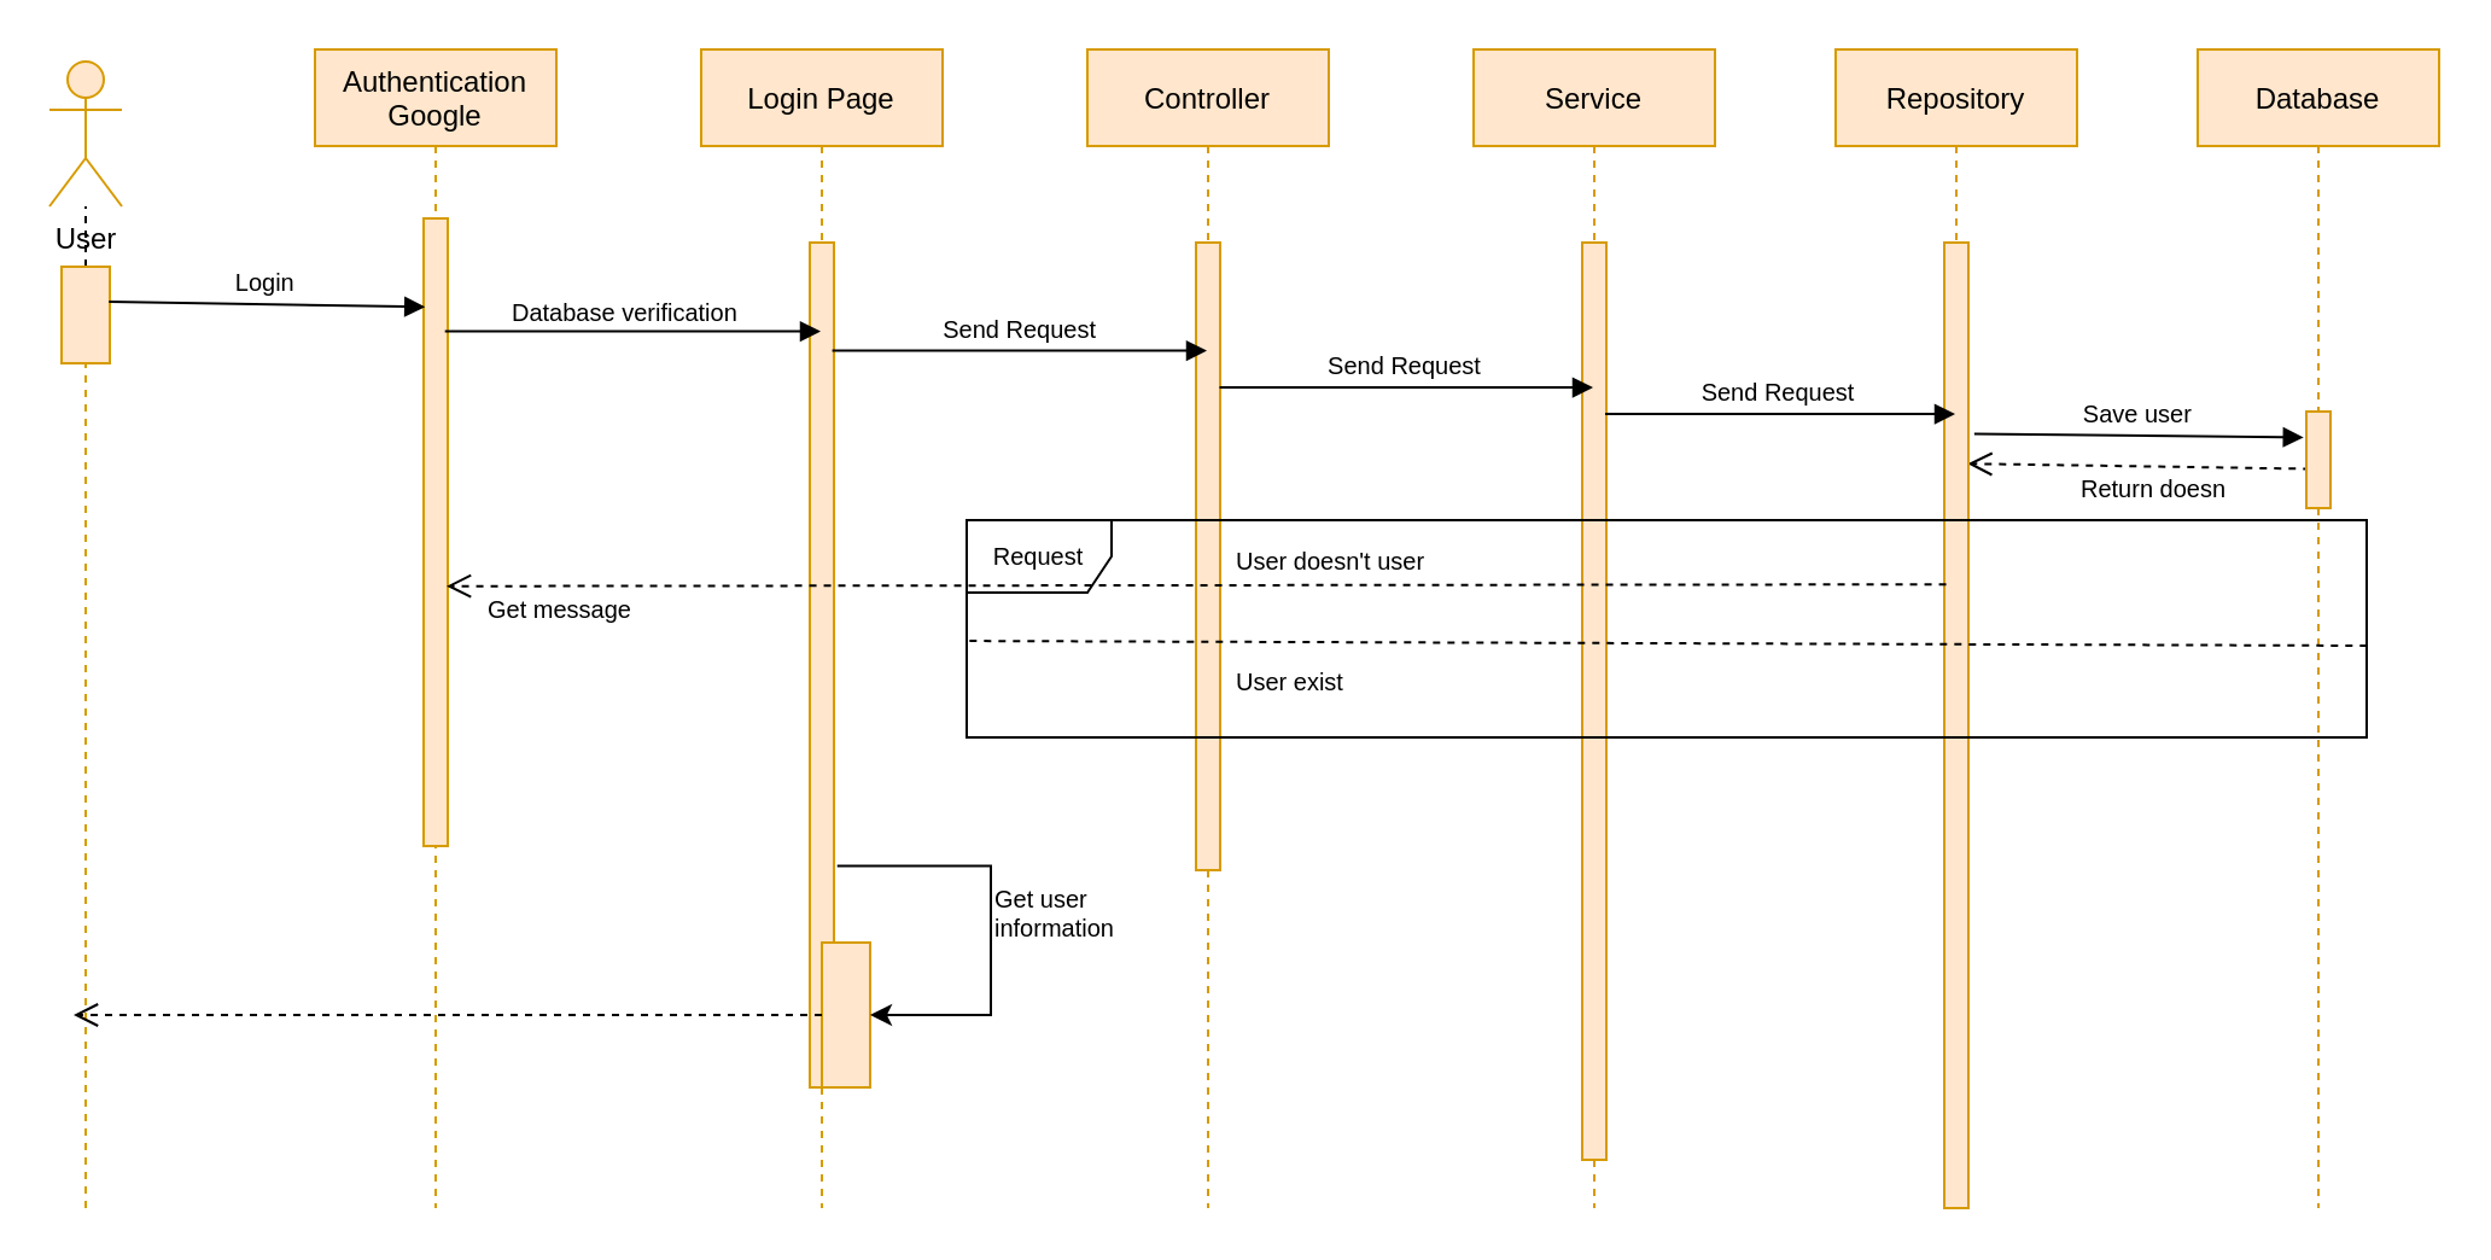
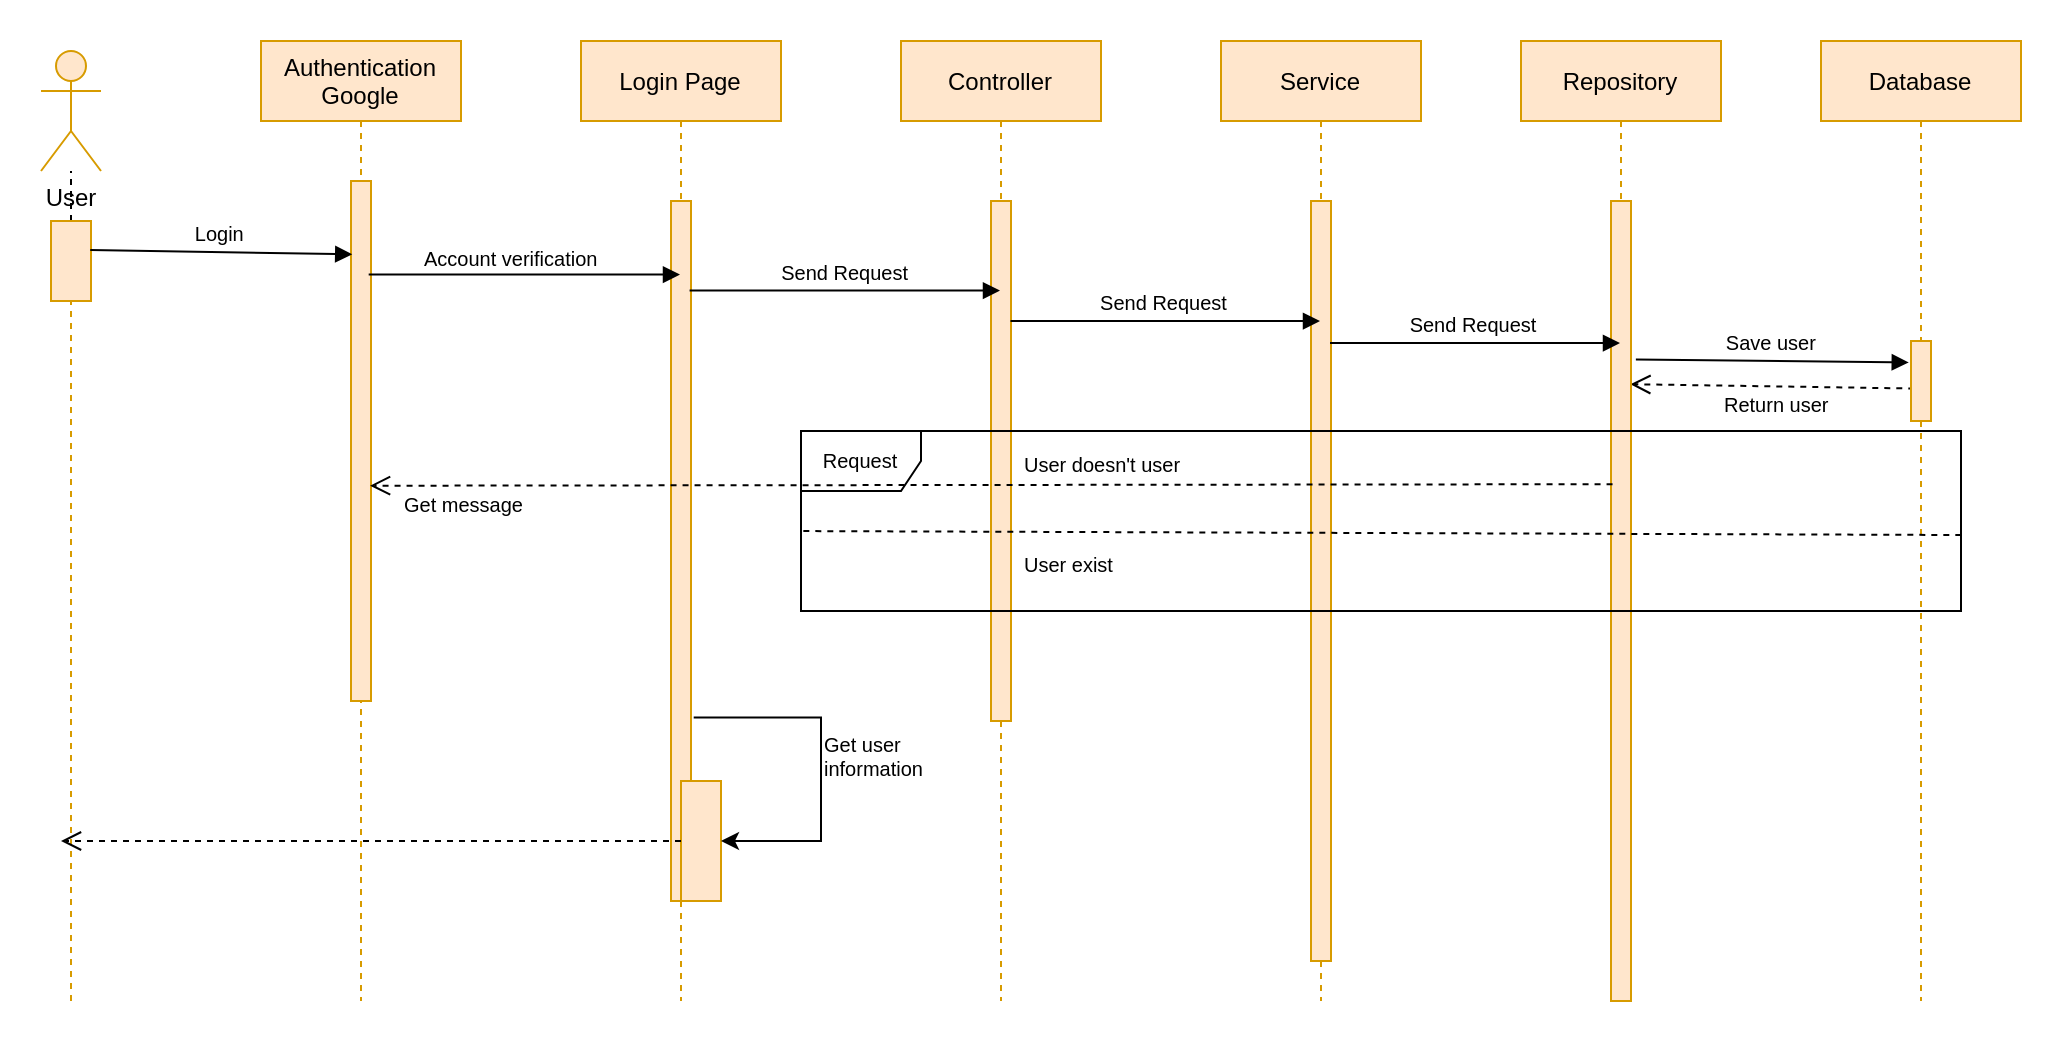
  <mxCell id="0" />
  <mxCell id="1" parent="0" />
  <mxCell id="2" value="Authentication&#10;Google" style="shape=umlLifeline;perimeter=lifelinePerimeter;container=1;collapsible=0;recursiveResize=0;rounded=0;shadow=0;strokeWidth=1;fillColor=#ffe6cc;strokeColor=#d79b00;" parent="1" vertex="1"><mxGeometry x="130" y="20" width="100" height="480" as="geometry" /></mxCell>
  <mxCell id="3" value="" style="points=[];perimeter=orthogonalPerimeter;rounded=0;shadow=0;strokeWidth=1;fillColor=#ffe6cc;strokeColor=#d79b00;" parent="2" vertex="1"><mxGeometry x="45" y="70" width="10" height="260" as="geometry" /></mxCell>
  <mxCell id="4" value="Login Page" style="shape=umlLifeline;perimeter=lifelinePerimeter;container=1;collapsible=0;recursiveResize=0;rounded=0;shadow=0;strokeWidth=1;fillColor=#ffe6cc;strokeColor=#d79b00;" parent="1" vertex="1"><mxGeometry x="290" y="20" width="100" height="480" as="geometry" /></mxCell>
  <mxCell id="5" value="" style="points=[];perimeter=orthogonalPerimeter;rounded=0;shadow=0;strokeWidth=1;fillColor=#ffe6cc;strokeColor=#d79b00;" parent="4" vertex="1"><mxGeometry x="45" y="80" width="10" height="350" as="geometry" /></mxCell>
  <mxCell id="6" value="" style="verticalAlign=bottom;endArrow=open;dashed=1;endSize=8;shadow=0;strokeWidth=1;entryX=0.969;entryY=0.229;entryDx=0;entryDy=0;entryPerimeter=0;exitX=0.164;exitY=0.594;exitDx=0;exitDy=0;exitPerimeter=0;" parent="1" source="17" target="19" edge="1"><mxGeometry relative="1" as="geometry"><mxPoint x="720" y="360" as="targetPoint" /><mxPoint x="870" y="360" as="sourcePoint" /></mxGeometry></mxCell>
  <mxCell id="7" value="" style="verticalAlign=bottom;endArrow=block;shadow=0;strokeWidth=1;exitX=0.884;exitY=0.18;exitDx=0;exitDy=0;exitPerimeter=0;fontSize=10;" parent="1" source="3" target="4" edge="1"><mxGeometry relative="1" as="geometry"><mxPoint x="445" y="110" as="sourcePoint" /></mxGeometry></mxCell>
  <mxCell id="8" value="User" style="shape=umlActor;verticalLabelPosition=bottom;verticalAlign=top;html=1;outlineConnect=0;fillColor=#ffe6cc;strokeColor=#d79b00;" parent="1" vertex="1"><mxGeometry x="20" y="25" width="30" height="60" as="geometry" /></mxCell>
  <mxCell id="9" value="" style="endArrow=none;dashed=1;html=1;" parent="1" source="10" target="8" edge="1"><mxGeometry width="50" height="50" relative="1" as="geometry"><mxPoint x="35" y="500" as="sourcePoint" /><mxPoint x="40" y="100" as="targetPoint" /></mxGeometry></mxCell>
  <mxCell id="10" value="" style="rounded=0;whiteSpace=wrap;html=1;fillColor=#ffe6cc;strokeColor=#d79b00;" parent="1" vertex="1"><mxGeometry x="25" y="110" width="20" height="40" as="geometry" /></mxCell>
  <mxCell id="11" value="" style="endArrow=none;dashed=1;html=1;fillColor=#ffe6cc;strokeColor=#d79b00;" parent="1" target="10" edge="1"><mxGeometry width="50" height="50" relative="1" as="geometry"><mxPoint x="35" y="500" as="sourcePoint" /><mxPoint x="35" y="70" as="targetPoint" /></mxGeometry></mxCell>
  <mxCell id="12" value="Controller" style="shape=umlLifeline;perimeter=lifelinePerimeter;container=1;collapsible=0;recursiveResize=0;rounded=0;shadow=0;strokeWidth=1;fillColor=#ffe6cc;strokeColor=#d79b00;" parent="1" vertex="1"><mxGeometry x="450" y="20" width="100" height="480" as="geometry" /></mxCell>
  <mxCell id="13" value="" style="points=[];perimeter=orthogonalPerimeter;rounded=0;shadow=0;strokeWidth=1;fillColor=#ffe6cc;strokeColor=#d79b00;" parent="12" vertex="1"><mxGeometry x="45" y="80" width="10" height="260" as="geometry" /></mxCell>
  <mxCell id="14" value="Service" style="shape=umlLifeline;perimeter=lifelinePerimeter;container=1;collapsible=0;recursiveResize=0;rounded=0;shadow=0;strokeWidth=1;fillColor=#ffe6cc;strokeColor=#d79b00;" parent="1" vertex="1"><mxGeometry x="610" y="20" width="100" height="480" as="geometry" /></mxCell>
  <mxCell id="15" value="" style="points=[];perimeter=orthogonalPerimeter;rounded=0;shadow=0;strokeWidth=1;fillColor=#ffe6cc;strokeColor=#d79b00;" parent="14" vertex="1"><mxGeometry x="45" y="80" width="10" height="380" as="geometry" /></mxCell>
  <mxCell id="16" value="Database" style="shape=umlLifeline;perimeter=lifelinePerimeter;container=1;collapsible=0;recursiveResize=0;rounded=0;shadow=0;strokeWidth=1;fillColor=#ffe6cc;strokeColor=#d79b00;" parent="1" vertex="1"><mxGeometry x="910" y="20" width="100" height="480" as="geometry" /></mxCell>
  <mxCell id="17" value="" style="points=[];perimeter=orthogonalPerimeter;rounded=0;shadow=0;strokeWidth=1;fillColor=#ffe6cc;strokeColor=#d79b00;" parent="16" vertex="1"><mxGeometry x="45" y="150" width="10" height="40" as="geometry" /></mxCell>
  <mxCell id="18" value="Repository" style="shape=umlLifeline;perimeter=lifelinePerimeter;container=1;collapsible=0;recursiveResize=0;rounded=0;shadow=0;strokeWidth=1;fillColor=#ffe6cc;strokeColor=#d79b00;" parent="1" vertex="1"><mxGeometry x="760" y="20" width="100" height="480" as="geometry" /></mxCell>
  <mxCell id="19" value="" style="points=[];perimeter=orthogonalPerimeter;rounded=0;shadow=0;strokeWidth=1;fillColor=#ffe6cc;strokeColor=#d79b00;" parent="18" vertex="1"><mxGeometry x="45" y="80" width="10" height="400" as="geometry" /></mxCell>
  <mxCell id="20" value="Login" style="verticalAlign=bottom;endArrow=block;entryX=0.061;entryY=0.141;shadow=0;strokeWidth=1;exitX=0.982;exitY=0.362;exitDx=0;exitDy=0;exitPerimeter=0;entryDx=0;entryDy=0;entryPerimeter=0;fontSize=10;" parent="1" source="10" target="3" edge="1"><mxGeometry relative="1" as="geometry"><mxPoint x="195" y="110" as="sourcePoint" /><mxPoint x="345" y="110" as="targetPoint" /></mxGeometry></mxCell>
  <mxCell id="21" value="Send Request" style="verticalAlign=bottom;endArrow=block;shadow=0;strokeWidth=1;fontSize=10;exitX=0.929;exitY=0.128;exitDx=0;exitDy=0;exitPerimeter=0;" parent="1" source="5" target="12" edge="1"><mxGeometry relative="1" as="geometry"><mxPoint x="345" y="199" as="sourcePoint" /><mxPoint x="490" y="171" as="targetPoint" /></mxGeometry></mxCell>
  <mxCell id="22" value="Send Request" style="verticalAlign=bottom;endArrow=block;shadow=0;strokeWidth=1;fontSize=10;exitX=0.975;exitY=0.231;exitDx=0;exitDy=0;exitPerimeter=0;" parent="1" source="13" target="14" edge="1"><mxGeometry relative="1" as="geometry"><mxPoint x="205.89" y="170.61" as="sourcePoint" /><mxPoint x="356.06" y="168.48" as="targetPoint" /></mxGeometry></mxCell>
  <mxCell id="23" value="Send Request" style="verticalAlign=bottom;endArrow=block;shadow=0;strokeWidth=1;fontSize=10;exitX=0.952;exitY=0.187;exitDx=0;exitDy=0;exitPerimeter=0;" parent="1" source="15" target="18" edge="1"><mxGeometry relative="1" as="geometry"><mxPoint x="670" y="220" as="sourcePoint" /><mxPoint x="800" y="220" as="targetPoint" /></mxGeometry></mxCell>
  <mxCell id="24" value="Request" style="shape=umlFrame;whiteSpace=wrap;html=1;fontSize=10;" parent="1" vertex="1"><mxGeometry x="400" y="215" width="580" height="90" as="geometry" /></mxCell>
  <mxCell id="25" value="" style="verticalAlign=bottom;endArrow=open;dashed=1;endSize=8;shadow=0;strokeWidth=1;entryX=0.952;entryY=0.586;entryDx=0;entryDy=0;entryPerimeter=0;exitX=0.078;exitY=0.354;exitDx=0;exitDy=0;exitPerimeter=0;" parent="1" source="19" target="3" edge="1"><mxGeometry relative="1" as="geometry"><mxPoint x="825" y="269.42" as="targetPoint" /><mxPoint x="800" y="242" as="sourcePoint" /></mxGeometry></mxCell>
  <mxCell id="26" value="&lt;div style=&quot;text-align: center&quot;&gt;&lt;font face=&quot;helvetica&quot;&gt;Get message&lt;/font&gt;&lt;br&gt;&lt;/div&gt;" style="text;whiteSpace=wrap;html=1;fontSize=10;" parent="1" vertex="1"><mxGeometry x="200" y="240" width="110" height="40" as="geometry" /></mxCell>
  <mxCell id="27" value="&lt;div style=&quot;text-align: center&quot;&gt;&lt;font face=&quot;helvetica&quot;&gt;&lt;span style=&quot;background-color: rgb(255 , 255 , 255)&quot;&gt;User doesn't user&lt;/span&gt;&lt;/font&gt;&lt;/div&gt;" style="text;whiteSpace=wrap;html=1;fontSize=10;" parent="1" vertex="1"><mxGeometry x="510" y="220" width="110" height="40" as="geometry" /></mxCell>
  <mxCell id="28" value="&lt;div style=&quot;text-align: center&quot;&gt;&lt;font face=&quot;helvetica&quot;&gt;&lt;span style=&quot;background-color: rgb(255 , 255 , 255)&quot;&gt;User exist&lt;/span&gt;&lt;/font&gt;&lt;/div&gt;" style="text;whiteSpace=wrap;html=1;fontSize=10;" parent="1" vertex="1"><mxGeometry x="510" y="270" width="110" height="40" as="geometry" /></mxCell>
  <mxCell id="29" value="" style="endArrow=none;dashed=1;html=1;fontSize=10;exitX=0.002;exitY=0.556;exitDx=0;exitDy=0;exitPerimeter=0;" parent="1" source="24" edge="1"><mxGeometry width="50" height="50" relative="1" as="geometry"><mxPoint x="410" y="390" as="sourcePoint" /><mxPoint x="980" y="267" as="targetPoint" /><Array as="points" /></mxGeometry></mxCell>
- <mxCell id="30" value="&lt;span style=&quot;color: rgb(0 , 0 , 0) ; font-family: &amp;#34;helvetica&amp;#34; ; font-style: normal ; font-weight: 400 ; letter-spacing: normal ; text-align: center ; text-indent: 0px ; text-transform: none ; word-spacing: 0px ; background-color: rgb(255 , 255 , 255) ; display: inline ; float: none&quot;&gt;&lt;font style=&quot;font-size: 10px&quot;&gt;Return doesn&lt;/font&gt;&lt;/span&gt;" style="text;whiteSpace=wrap;html=1;fontSize=10;" parent="1" vertex="1"><mxGeometry x="860" y="190" width="80" height="30" as="geometry" /></mxCell>
+ <mxCell id="30" value="&lt;span style=&quot;color: rgb(0 , 0 , 0) ; font-family: &amp;#34;helvetica&amp;#34; ; font-style: normal ; font-weight: 400 ; letter-spacing: normal ; text-align: center ; text-indent: 0px ; text-transform: none ; word-spacing: 0px ; background-color: rgb(255 , 255 , 255) ; display: inline ; float: none&quot;&gt;&lt;font style=&quot;font-size: 10px&quot;&gt;Return user&lt;/font&gt;&lt;/span&gt;" style="text;whiteSpace=wrap;html=1;fontSize=10;" parent="1" vertex="1"><mxGeometry x="860" y="190" width="80" height="30" as="geometry" /></mxCell>
  <mxCell id="31" value="Save user" style="verticalAlign=bottom;endArrow=block;shadow=0;strokeWidth=1;fontSize=10;entryX=-0.111;entryY=0.268;entryDx=0;entryDy=0;entryPerimeter=0;exitX=1.244;exitY=0.198;exitDx=0;exitDy=0;exitPerimeter=0;" parent="1" source="19" target="17" edge="1"><mxGeometry relative="1" as="geometry"><mxPoint x="820" y="181" as="sourcePoint" /><mxPoint x="819.5" y="181.06" as="targetPoint" /></mxGeometry></mxCell>
  <mxCell id="32" value="" style="rounded=0;whiteSpace=wrap;html=1;fontSize=10;fillColor=#ffe6cc;strokeColor=#d79b00;" parent="1" vertex="1"><mxGeometry x="340" y="390" width="20" height="60" as="geometry" /></mxCell>
  <mxCell id="33" value="" style="edgeStyle=orthogonalEdgeStyle;rounded=0;orthogonalLoop=1;jettySize=auto;html=1;fontSize=10;exitX=1.135;exitY=0.738;exitDx=0;exitDy=0;exitPerimeter=0;" parent="1" source="5" edge="1"><mxGeometry relative="1" as="geometry"><mxPoint x="350" y="275" as="sourcePoint" /><mxPoint x="360" y="420" as="targetPoint" /><Array as="points"><mxPoint x="410" y="358" /><mxPoint x="410" y="420" /><mxPoint x="360" y="420" /></Array></mxGeometry></mxCell>
  <mxCell id="34" value="&lt;span style=&quot;text-align: center ; text-indent: 0px ; background-color: rgb(255 , 255 , 255) ; display: inline ; float: none&quot;&gt;&lt;font face=&quot;helvetica&quot;&gt;Get user information&lt;/font&gt;&lt;br&gt;&lt;/span&gt;" style="text;whiteSpace=wrap;html=1;fontSize=10;" parent="1" vertex="1"><mxGeometry x="410" y="360" width="80" height="30" as="geometry" /></mxCell>
  <mxCell id="35" value="" style="verticalAlign=bottom;endArrow=open;dashed=1;endSize=8;shadow=0;strokeWidth=1;exitX=0;exitY=0.5;exitDx=0;exitDy=0;" parent="1" source="32" edge="1"><mxGeometry relative="1" as="geometry"><mxPoint x="30" y="420" as="targetPoint" /><mxPoint x="966.64" y="203.76" as="sourcePoint" /></mxGeometry></mxCell>
- <mxCell id="36" value="&lt;div style=&quot;text-align: center&quot;&gt;&lt;span style=&quot;font-size: 10px&quot;&gt;Database verification&lt;/span&gt;&lt;/div&gt;&lt;div style=&quot;text-align: center&quot;&gt;&lt;br&gt;&lt;/div&gt;" style="text;whiteSpace=wrap;html=1;" parent="1" vertex="1"><mxGeometry x="210" y="115" width="120" height="30" as="geometry" /></mxCell>
+ <mxCell id="36" value="&lt;div style=&quot;text-align: center&quot;&gt;&lt;span style=&quot;font-size: 10px&quot;&gt;Account verification&lt;/span&gt;&lt;/div&gt;&lt;div style=&quot;text-align: center&quot;&gt;&lt;br&gt;&lt;/div&gt;" style="text;whiteSpace=wrap;html=1;" parent="1" vertex="1"><mxGeometry x="210" y="115" width="120" height="30" as="geometry" /></mxCell>
